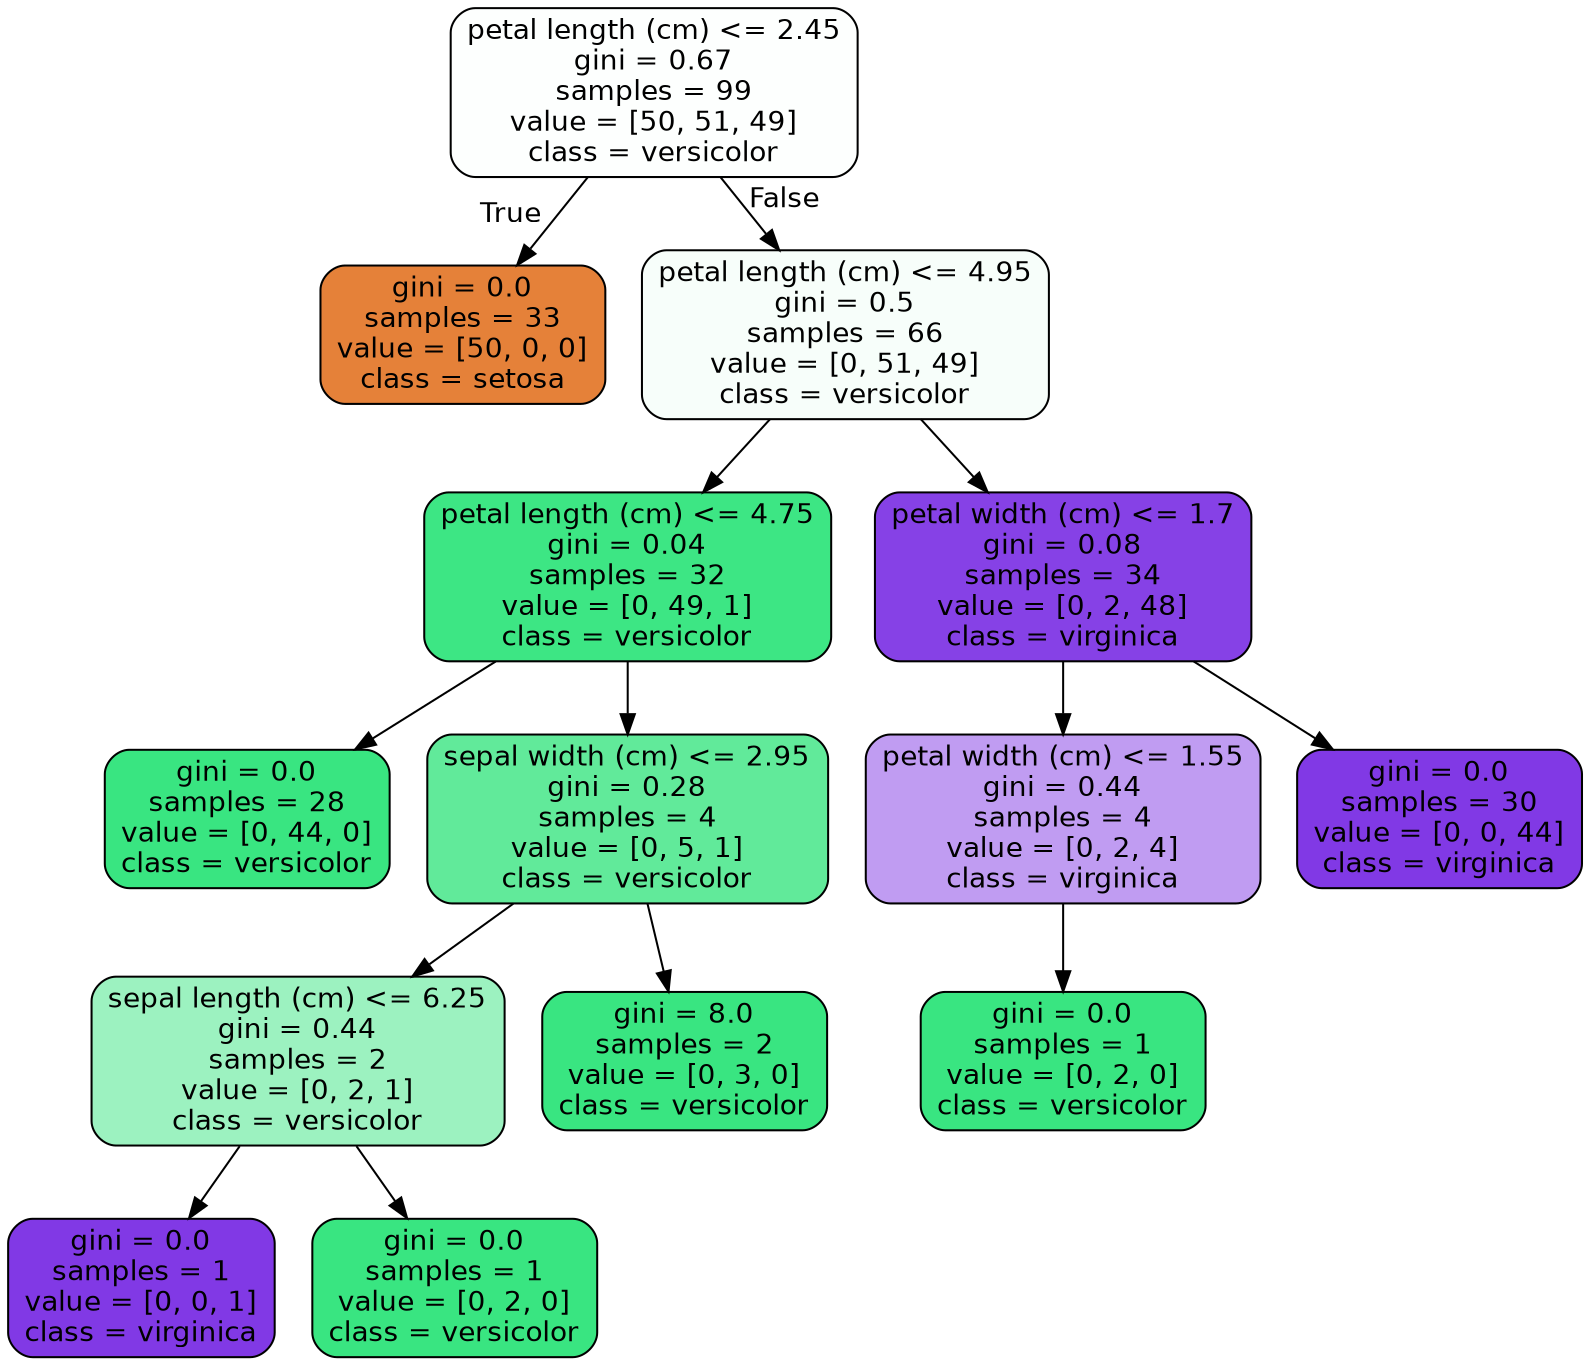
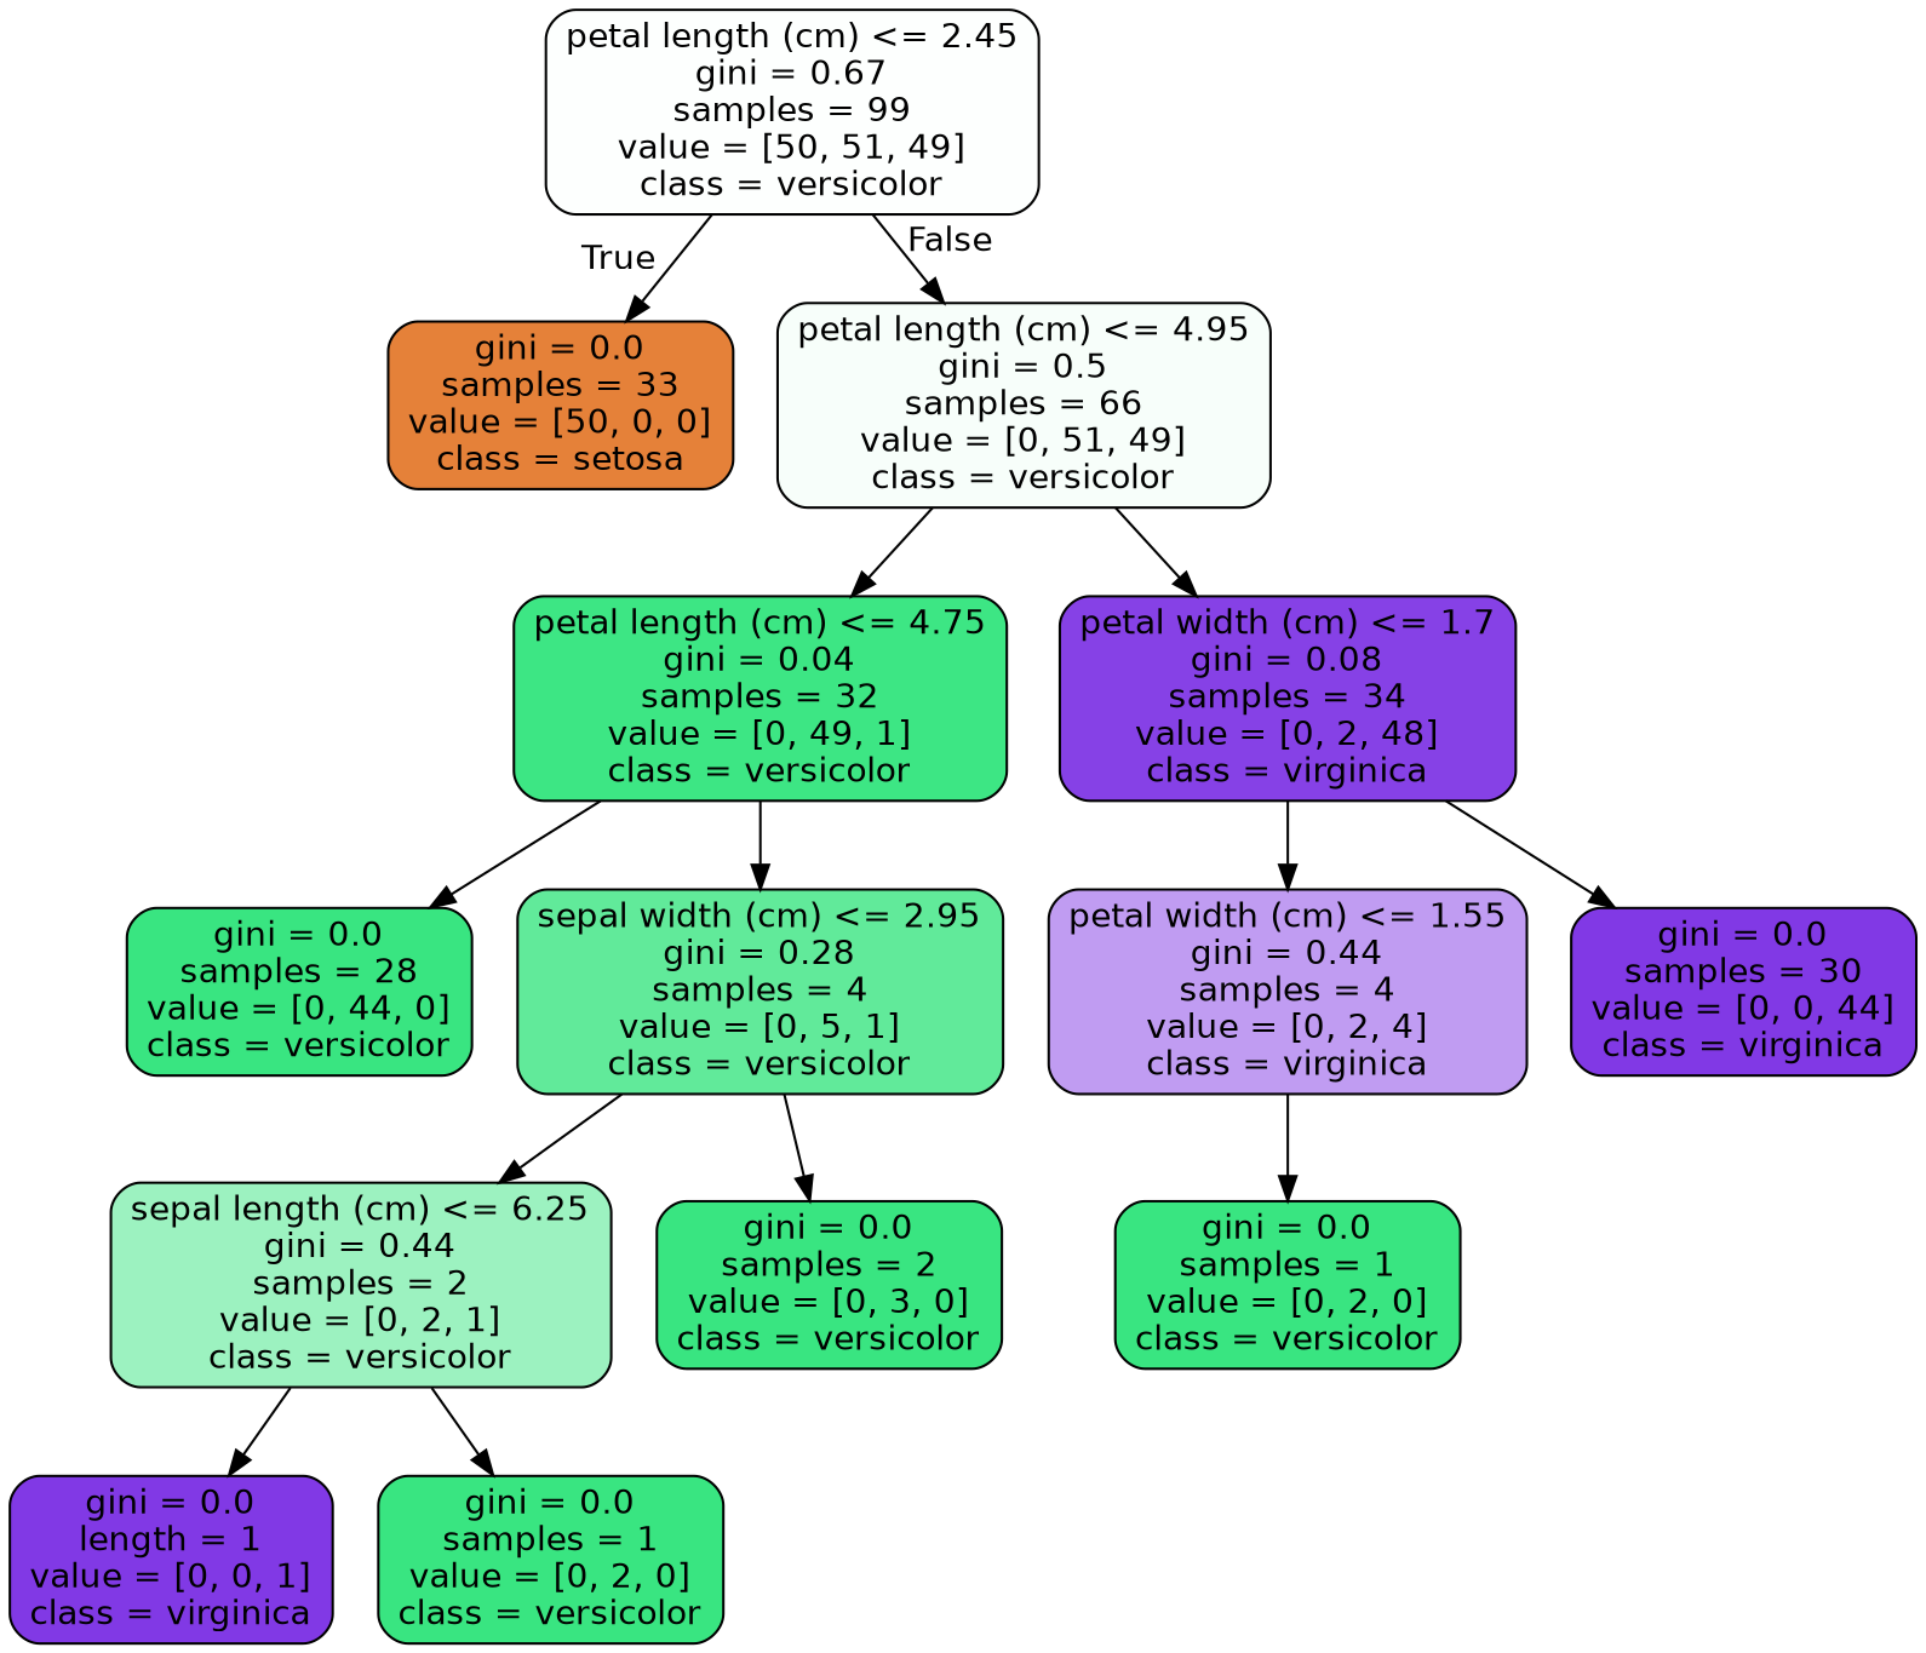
  digraph {
    node [color=black fillcolor="#39e581" fontname=helvetica shape=box style="filled, rounded"]
    edge [fontname=helvetica]
    n1 [fillcolor="#fdfffe" label="petal length (cm) <= 2.45\ngini = 0.67\nsamples = 99\nvalue = [50, 51, 49]\nclass = versicolor"]
    n2 [fillcolor="#e58139" label="gini = 0.0\nsamples = 33\nvalue = [50, 0, 0]\nclass = setosa"]
    n3 [fillcolor="#f7fefa" label="petal length (cm) <= 4.95\ngini = 0.5\nsamples = 66\nvalue = [0, 51, 49]\nclass = versicolor"]
    n4 [fillcolor="#3de684" label="petal length (cm) <= 4.75\ngini = 0.04\nsamples = 32\nvalue = [0, 49, 1]\nclass = versicolor"]
    n5 [fillcolor="#8641e6" label="petal width (cm) <= 1.7\ngini = 0.08\nsamples = 34\nvalue = [0, 2, 48]\nclass = virginica"]
    n6 [label="gini = 0.0\nsamples = 28\nvalue = [0, 44, 0]\nclass = versicolor"]
    n7 [fillcolor="#61ea9a" label="sepal width (cm) <= 2.95\ngini = 0.28\nsamples = 4\nvalue = [0, 5, 1]\nclass = versicolor"]
    n8 [fillcolor="#c09cf2" label="petal width (cm) <= 1.55\ngini = 0.44\nsamples = 4\nvalue = [0, 2, 4]\nclass = virginica"]
    n9 [fillcolor="#8139e5" label="gini = 0.0\nsamples = 30\nvalue = [0, 0, 44]\nclass = virginica"]
    n10 [fillcolor="#9cf2c0" label="sepal length (cm) <= 6.25\ngini = 0.44\nsamples = 2\nvalue = [0, 2, 1]\nclass = versicolor"]
-   n11 [label="gini = 8.0\nsamples = 2\nvalue = [0, 3, 0]\nclass = versicolor"]
-   n12 [fillcolor="#8139e5" label="gini = 0.0\nsamples = 1\nvalue = [0, 0, 1]\nclass = virginica"]
+   n11 [label="gini = 0.0\nsamples = 2\nvalue = [0, 3, 0]\nclass = versicolor"]
+   n12 [fillcolor="#8139e5" label="gini = 0.0\nlength = 1\nvalue = [0, 0, 1]\nclass = virginica"]
    n13 [label="gini = 0.0\nsamples = 1\nvalue = [0, 2, 0]\nclass = versicolor"]
    n14 [label="gini = 0.0\nsamples = 1\nvalue = [0, 2, 0]\nclass = versicolor"]
    n1 -> n2 [headlabel=True labelangle=45 labeldistance=2.5]
    n1 -> n3 [headlabel=False labelangle=-45 labeldistance=2.5]
    n3 -> n4
    n3 -> n5
    n4 -> n6
    n4 -> n7
    n5 -> n8
    n5 -> n9
    n7 -> n10
    n7 -> n11
    n8 -> n14
    n10 -> n12
    n10 -> n13
  }
